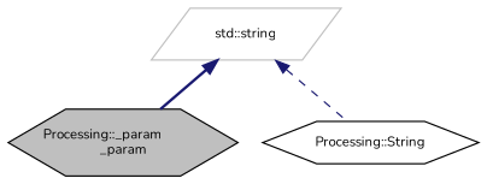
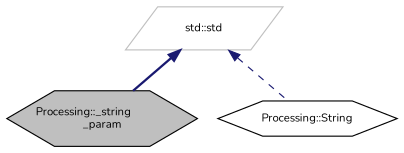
  digraph {
    fontname=Nunito
    node [color=black fillcolor=white fontname=Nunito fontsize=10 shape=hexagon style=filled]
    edge [color=midnightblue dir=back fontname=Nunito fontsize=10 labelfontname=Helvetica labelfontsize=10]
-   n1 [fillcolor=grey75 fontcolor=black height=0.2 label="Processing::_param\l_param" width=0.4]
+   n1 [fillcolor=grey75 fontcolor=black height=0.2 label="Processing::_string\l_param" width=0.4]
    n2 [height=0.2 label="Processing::String" width=0.4]
-   n3 [color=grey75 height=0.2 label="std::string" shape=parallelogram width=0.4]
+   n3 [color=grey75 height=0.2 label="std::std" shape=parallelogram width=0.4]
    n3 -> n1 [style=bold]
    n3 -> n2 [style=dashed]
  }
